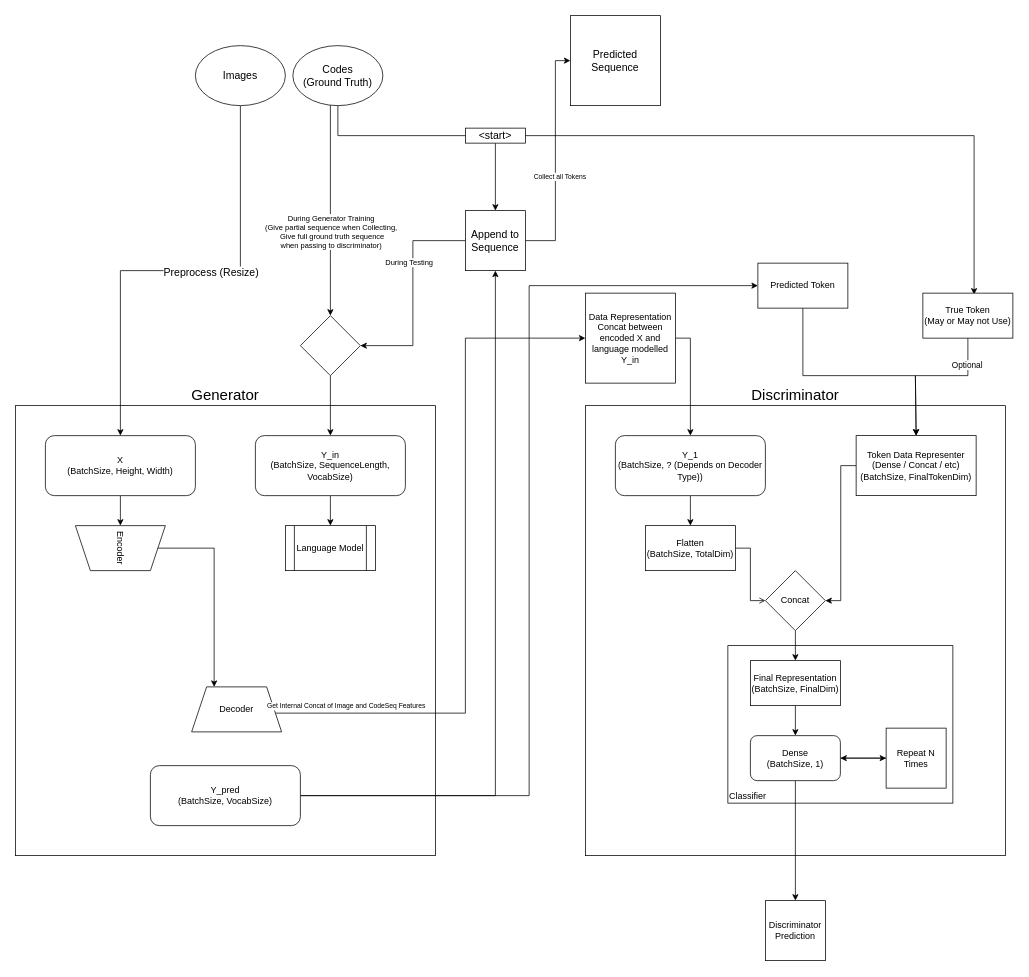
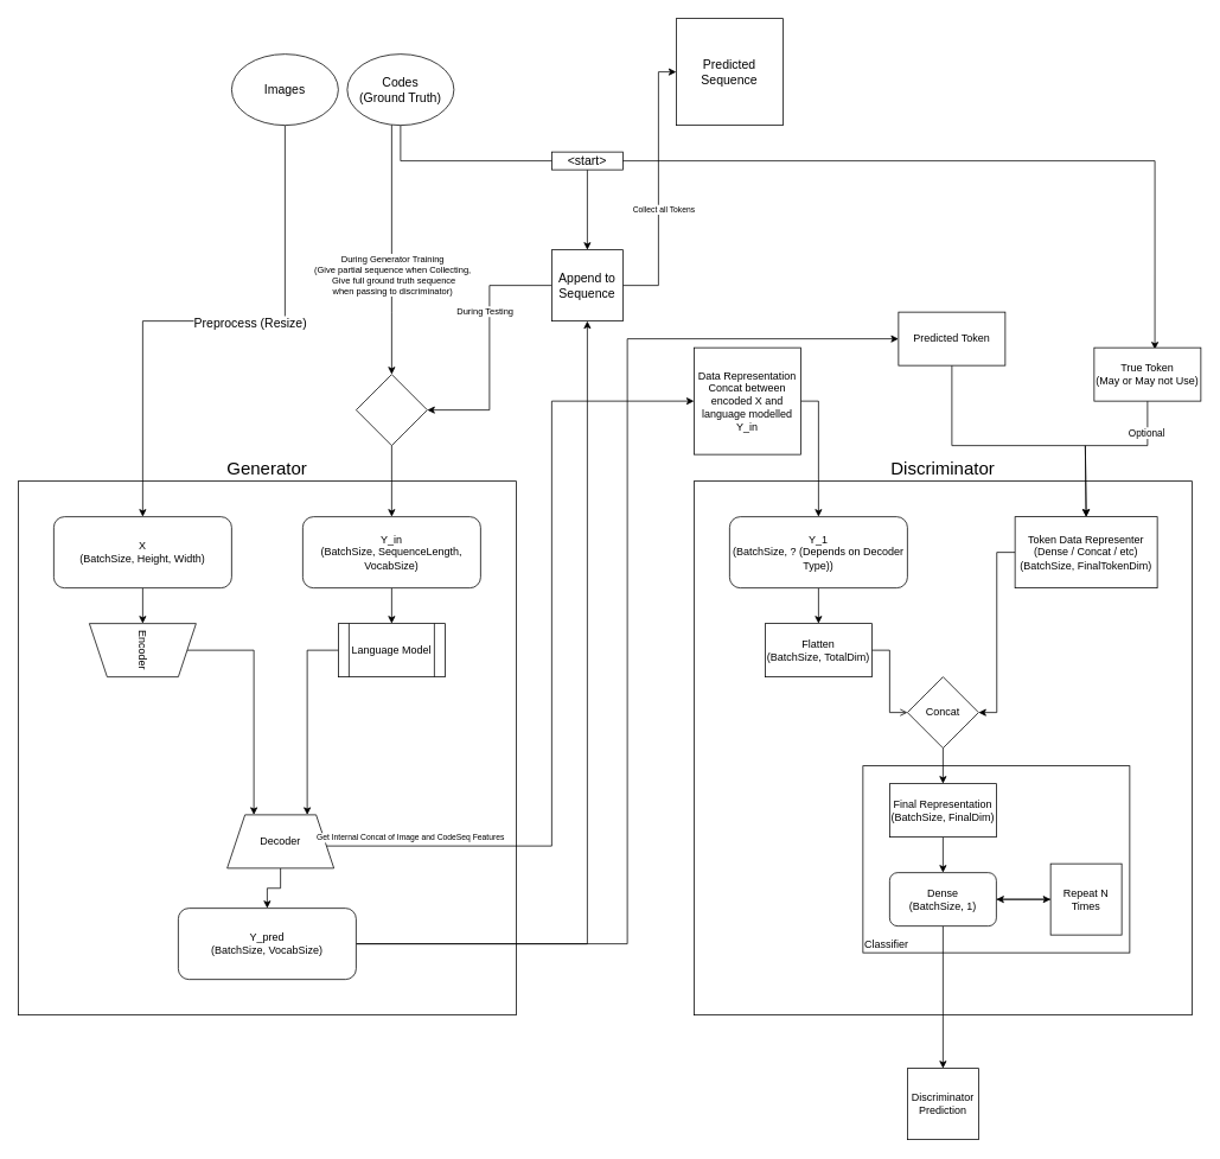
  <mxCell id="0" />
  <mxCell id="1" parent="0" />
  <mxCell id="2" value="Discriminator" style="rounded=0;whiteSpace=wrap;html=1;labelPosition=center;verticalLabelPosition=top;align=center;verticalAlign=bottom;fontSize=20;" parent="1" vertex="1"><mxGeometry x="780" y="540" width="560" height="600" as="geometry" /></mxCell>
  <mxCell id="3" value="Classifier" style="rounded=0;whiteSpace=wrap;html=1;align=left;verticalAlign=bottom;" parent="1" vertex="1"><mxGeometry x="970" y="860" width="300" height="210" as="geometry" /></mxCell>
  <mxCell id="4" value="Generator" style="rounded=0;whiteSpace=wrap;html=1;labelPosition=center;verticalLabelPosition=top;align=center;verticalAlign=bottom;fontSize=20;" parent="1" vertex="1"><mxGeometry x="20" y="540" width="560" height="600" as="geometry" /></mxCell>
  <mxCell id="5" style="edgeStyle=orthogonalEdgeStyle;rounded=0;orthogonalLoop=1;jettySize=auto;html=1;entryX=0.5;entryY=1;entryDx=0;entryDy=0;fontFamily=Helvetica;" parent="1" source="6" target="11" edge="1"><mxGeometry relative="1" as="geometry" /></mxCell>
  <mxCell id="6" value="X&lt;br&gt;(BatchSize, Height, Width)" style="rounded=1;whiteSpace=wrap;html=1;fontSize=12;glass=0;strokeWidth=1;shadow=0;" parent="1" vertex="1"><mxGeometry x="60" y="580" width="200" height="80" as="geometry" /></mxCell>
  <mxCell id="7" style="edgeStyle=orthogonalEdgeStyle;rounded=0;orthogonalLoop=1;jettySize=auto;html=1;entryX=0.5;entryY=1;entryDx=0;entryDy=0;fontSize=10;" parent="1" source="9" target="32" edge="1"><mxGeometry relative="1" as="geometry" /></mxCell>
  <mxCell id="8" style="edgeStyle=orthogonalEdgeStyle;rounded=0;orthogonalLoop=1;jettySize=auto;html=1;entryX=0;entryY=0.5;entryDx=0;entryDy=0;" parent="1" source="9" target="50" edge="1"><mxGeometry relative="1" as="geometry" /></mxCell>
  <mxCell id="9" value="Y_pred &lt;br&gt;(BatchSize, VocabSize)" style="rounded=1;whiteSpace=wrap;html=1;fontSize=12;glass=0;strokeWidth=1;shadow=0;" parent="1" vertex="1"><mxGeometry x="200" y="1020" width="200" height="80" as="geometry" /></mxCell>
  <mxCell id="10" style="edgeStyle=orthogonalEdgeStyle;rounded=0;orthogonalLoop=1;jettySize=auto;html=1;entryX=0.25;entryY=0;entryDx=0;entryDy=0;" parent="1" source="11" target="14" edge="1"><mxGeometry relative="1" as="geometry" /></mxCell>
  <mxCell id="11" value="Encoder" style="shape=trapezoid;perimeter=trapezoidPerimeter;whiteSpace=wrap;html=1;fixedSize=1;rotation=-180;textDirection=ltr;labelBackgroundColor=none;fontFamily=Helvetica;horizontal=0;labelPosition=center;verticalLabelPosition=middle;align=center;verticalAlign=middle;" parent="1" vertex="1"><mxGeometry x="100" y="700" width="120" height="60" as="geometry" /></mxCell>
+ <mxCell id="12" style="edgeStyle=orthogonalEdgeStyle;rounded=0;orthogonalLoop=1;jettySize=auto;html=1;entryX=0.5;entryY=0;entryDx=0;entryDy=0;fontFamily=Helvetica;" parent="1" source="14" target="9" edge="1"><mxGeometry relative="1" as="geometry" /></mxCell>
  <mxCell id="13" style="edgeStyle=orthogonalEdgeStyle;rounded=0;orthogonalLoop=1;jettySize=auto;html=1;entryX=0;entryY=0.5;entryDx=0;entryDy=0;" parent="1" source="14" target="37" edge="1"><mxGeometry relative="1" as="geometry"><Array as="points"><mxPoint x="620" y="950" /><mxPoint x="620" y="450" /></Array></mxGeometry></mxCell>
  <mxCell id="14" value="Decoder" style="shape=trapezoid;perimeter=trapezoidPerimeter;whiteSpace=wrap;html=1;fixedSize=1;labelBackgroundColor=none;fontFamily=Helvetica;" parent="1" vertex="1"><mxGeometry x="255" y="915" width="120" height="60" as="geometry" /></mxCell>
+ <mxCell id="15" style="edgeStyle=orthogonalEdgeStyle;rounded=0;orthogonalLoop=1;jettySize=auto;html=1;entryX=0.75;entryY=0;entryDx=0;entryDy=0;" parent="1" source="16" target="14" edge="1"><mxGeometry relative="1" as="geometry" /></mxCell>
  <mxCell id="16" value="Language Model" style="shape=process;whiteSpace=wrap;html=1;backgroundOutline=1;labelBackgroundColor=none;fontFamily=Helvetica;" parent="1" vertex="1"><mxGeometry x="380" y="700" width="120" height="60" as="geometry" /></mxCell>
  <mxCell id="17" style="edgeStyle=orthogonalEdgeStyle;rounded=0;orthogonalLoop=1;jettySize=auto;html=1;entryX=0.5;entryY=0;entryDx=0;entryDy=0;fontFamily=Helvetica;" parent="1" source="18" target="16" edge="1"><mxGeometry relative="1" as="geometry" /></mxCell>
  <mxCell id="18" value="Y_in&lt;br&gt;(BatchSize, SequenceLength, VocabSize)" style="rounded=1;whiteSpace=wrap;html=1;fontSize=12;glass=0;strokeWidth=1;shadow=0;" parent="1" vertex="1"><mxGeometry x="340" y="580" width="200" height="80" as="geometry" /></mxCell>
  <mxCell id="19" style="edgeStyle=orthogonalEdgeStyle;rounded=0;orthogonalLoop=1;jettySize=auto;html=1;entryX=0.5;entryY=0;entryDx=0;entryDy=0;fontSize=20;" parent="1" source="21" target="6" edge="1"><mxGeometry relative="1" as="geometry" /></mxCell>
  <mxCell id="20" value="Preprocess (Resize)" style="edgeLabel;html=1;align=center;verticalAlign=middle;resizable=0;points=[];fontSize=14;" parent="19" vertex="1" connectable="0"><mxGeometry x="-0.133" y="2" relative="1" as="geometry"><mxPoint as="offset" /></mxGeometry></mxCell>
  <mxCell id="21" value="Images" style="ellipse;whiteSpace=wrap;html=1;fontSize=14;" parent="1" vertex="1"><mxGeometry x="260" y="60" width="120" height="80" as="geometry" /></mxCell>
  <mxCell id="22" style="edgeStyle=orthogonalEdgeStyle;rounded=0;orthogonalLoop=1;jettySize=auto;html=1;fontSize=14;" parent="1" source="25" target="27" edge="1"><mxGeometry relative="1" as="geometry"><Array as="points"><mxPoint x="440" y="350" /><mxPoint x="440" y="350" /></Array></mxGeometry></mxCell>
  <mxCell id="23" value="During Generator Training&lt;br style=&quot;font-size: 10px;&quot;&gt;(Give partial sequence when Collecting,&lt;br style=&quot;font-size: 10px;&quot;&gt;&amp;nbsp;Give full ground truth sequence &lt;br style=&quot;font-size: 10px;&quot;&gt;when passing to discriminator)" style="edgeLabel;html=1;align=center;verticalAlign=middle;resizable=0;points=[];fontSize=10;" parent="22" vertex="1" connectable="0"><mxGeometry x="0.195" relative="1" as="geometry"><mxPoint as="offset" /></mxGeometry></mxCell>
  <mxCell id="24" style="edgeStyle=orthogonalEdgeStyle;rounded=0;orthogonalLoop=1;jettySize=auto;html=1;entryX=0.569;entryY=0.032;entryDx=0;entryDy=0;entryPerimeter=0;" parent="1" source="25" target="48" edge="1"><mxGeometry relative="1" as="geometry"><Array as="points"><mxPoint x="450" y="180" /><mxPoint x="1298" y="180" /></Array></mxGeometry></mxCell>
  <mxCell id="25" value="Codes&lt;br&gt;(Ground Truth)" style="ellipse;whiteSpace=wrap;html=1;fontSize=14;" parent="1" vertex="1"><mxGeometry x="390" y="60" width="120" height="80" as="geometry" /></mxCell>
  <mxCell id="26" style="edgeStyle=orthogonalEdgeStyle;rounded=0;orthogonalLoop=1;jettySize=auto;html=1;entryX=0.5;entryY=0;entryDx=0;entryDy=0;fontSize=14;" parent="1" source="27" target="18" edge="1"><mxGeometry relative="1" as="geometry" /></mxCell>
  <mxCell id="27" value="" style="rhombus;whiteSpace=wrap;html=1;fontSize=14;" parent="1" vertex="1"><mxGeometry x="400" y="420" width="80" height="80" as="geometry" /></mxCell>
  <mxCell id="28" style="edgeStyle=orthogonalEdgeStyle;rounded=0;orthogonalLoop=1;jettySize=auto;html=1;entryX=1;entryY=0.5;entryDx=0;entryDy=0;fontSize=13;" parent="1" source="32" target="27" edge="1"><mxGeometry relative="1" as="geometry" /></mxCell>
  <mxCell id="29" value="During Testing" style="edgeLabel;html=1;align=center;verticalAlign=middle;resizable=0;points=[];fontSize=10;" parent="28" vertex="1" connectable="0"><mxGeometry x="-0.235" y="-1" relative="1" as="geometry"><mxPoint x="-5" y="-9" as="offset" /></mxGeometry></mxCell>
  <mxCell id="30" style="edgeStyle=orthogonalEdgeStyle;rounded=0;orthogonalLoop=1;jettySize=auto;html=1;entryX=0;entryY=0.5;entryDx=0;entryDy=0;fontSize=14;" parent="1" source="32" target="35" edge="1"><mxGeometry relative="1" as="geometry"><Array as="points"><mxPoint x="740" y="320" /><mxPoint x="740" y="80" /></Array></mxGeometry></mxCell>
  <mxCell id="31" value="Collect all Tokens" style="edgeLabel;html=1;align=center;verticalAlign=middle;resizable=0;points=[];fontSize=9;" parent="30" vertex="1" connectable="0"><mxGeometry x="-0.226" relative="1" as="geometry"><mxPoint x="5" y="-10" as="offset" /></mxGeometry></mxCell>
  <mxCell id="32" value="Append to Sequence" style="whiteSpace=wrap;html=1;aspect=fixed;fontSize=14;" parent="1" vertex="1"><mxGeometry x="620" y="280" width="80" height="80" as="geometry" /></mxCell>
  <mxCell id="33" style="edgeStyle=orthogonalEdgeStyle;rounded=0;orthogonalLoop=1;jettySize=auto;html=1;entryX=0.5;entryY=0;entryDx=0;entryDy=0;fontSize=14;" parent="1" source="34" target="32" edge="1"><mxGeometry relative="1" as="geometry" /></mxCell>
  <mxCell id="34" value="&amp;lt;start&amp;gt;" style="rounded=0;whiteSpace=wrap;html=1;fontSize=14;" parent="1" vertex="1"><mxGeometry x="620" y="170" width="80" height="20" as="geometry" /></mxCell>
  <mxCell id="35" value="Predicted Sequence" style="whiteSpace=wrap;html=1;aspect=fixed;fontSize=14;" parent="1" vertex="1"><mxGeometry x="760" y="20" width="120" height="120" as="geometry" /></mxCell>
  <mxCell id="36" style="edgeStyle=orthogonalEdgeStyle;rounded=0;orthogonalLoop=1;jettySize=auto;html=1;fontSize=12;entryX=0.5;entryY=0;entryDx=0;entryDy=0;exitX=1;exitY=0.5;exitDx=0;exitDy=0;" parent="1" source="37" target="39" edge="1"><mxGeometry relative="1" as="geometry"><mxPoint x="920" y="530" as="targetPoint" /></mxGeometry></mxCell>
  <mxCell id="37" value="Data Representation&lt;br style=&quot;font-size: 12px;&quot;&gt;Concat between encoded X and language modelled Y_in" style="whiteSpace=wrap;html=1;aspect=fixed;fontSize=12;" parent="1" vertex="1"><mxGeometry x="780" y="390" width="120" height="120" as="geometry" /></mxCell>
  <mxCell id="38" style="edgeStyle=orthogonalEdgeStyle;rounded=0;orthogonalLoop=1;jettySize=auto;html=1;entryX=0.5;entryY=0;entryDx=0;entryDy=0;" parent="1" source="39" target="41" edge="1"><mxGeometry relative="1" as="geometry" /></mxCell>
  <mxCell id="39" value="Y_1&lt;br&gt;(BatchSize, ? (Depends on Decoder Type))" style="rounded=1;whiteSpace=wrap;html=1;fontSize=12;glass=0;strokeWidth=1;shadow=0;" parent="1" vertex="1"><mxGeometry x="820" y="580" width="200" height="80" as="geometry" /></mxCell>
  <mxCell id="40" style="edgeStyle=orthogonalEdgeStyle;rounded=0;orthogonalLoop=1;jettySize=auto;html=1;entryX=0;entryY=0.5;entryDx=0;entryDy=0;endArrow=open;" parent="1" source="41" target="52" edge="1"><mxGeometry relative="1" as="geometry" /></mxCell>
  <mxCell id="41" value="Flatten&lt;br&gt;(BatchSize, TotalDim)" style="rounded=0;whiteSpace=wrap;html=1;fontSize=12;" parent="1" vertex="1"><mxGeometry x="860" y="700" width="120" height="60" as="geometry" /></mxCell>
  <mxCell id="42" style="edgeStyle=orthogonalEdgeStyle;rounded=0;orthogonalLoop=1;jettySize=auto;html=1;entryX=0.5;entryY=0;entryDx=0;entryDy=0;fontSize=12;" parent="1" source="44" target="45" edge="1"><mxGeometry relative="1" as="geometry" /></mxCell>
  <mxCell id="43" style="edgeStyle=orthogonalEdgeStyle;rounded=0;orthogonalLoop=1;jettySize=auto;html=1;entryX=0;entryY=0.5;entryDx=0;entryDy=0;" parent="1" source="44" target="59" edge="1"><mxGeometry relative="1" as="geometry" /></mxCell>
  <mxCell id="44" value="Dense&lt;br&gt;(BatchSize, 1)" style="whiteSpace=wrap;html=1;fontSize=12;rounded=1;" parent="1" vertex="1"><mxGeometry x="1000" y="980" width="120" height="60" as="geometry" /></mxCell>
  <mxCell id="45" value="Discriminator Prediction" style="whiteSpace=wrap;html=1;aspect=fixed;fontSize=12;" parent="1" vertex="1"><mxGeometry x="1020" y="1200" width="80" height="80" as="geometry" /></mxCell>
  <mxCell id="46" style="edgeStyle=orthogonalEdgeStyle;rounded=0;orthogonalLoop=1;jettySize=auto;html=1;entryX=0.5;entryY=0;entryDx=0;entryDy=0;" parent="1" source="48" target="54" edge="1"><mxGeometry relative="1" as="geometry"><Array as="points"><mxPoint x="1290" y="500" /><mxPoint x="1220" y="500" /><mxPoint x="1220" y="580" /></Array></mxGeometry></mxCell>
  <mxCell id="47" value="Optional" style="edgeLabel;html=1;align=center;verticalAlign=middle;resizable=0;points=[];" vertex="1" connectable="0" parent="46"><mxGeometry x="-0.651" y="-2" relative="1" as="geometry"><mxPoint as="offset" /></mxGeometry></mxCell>
  <mxCell id="48" value="True Token&lt;br&gt;(May or May not Use)" style="rounded=0;whiteSpace=wrap;html=1;" parent="1" vertex="1"><mxGeometry x="1230" y="390" width="120" height="60" as="geometry" /></mxCell>
  <mxCell id="49" style="edgeStyle=orthogonalEdgeStyle;rounded=0;orthogonalLoop=1;jettySize=auto;html=1;entryX=0.5;entryY=0;entryDx=0;entryDy=0;" parent="1" source="50" target="54" edge="1"><mxGeometry relative="1" as="geometry"><Array as="points"><mxPoint x="1070" y="500" /><mxPoint x="1220" y="500" /><mxPoint x="1220" y="580" /></Array></mxGeometry></mxCell>
  <mxCell id="50" value="Predicted Token" style="rounded=0;whiteSpace=wrap;html=1;" parent="1" vertex="1"><mxGeometry x="1010" y="350" width="120" height="60" as="geometry" /></mxCell>
  <mxCell id="51" style="edgeStyle=orthogonalEdgeStyle;rounded=0;orthogonalLoop=1;jettySize=auto;html=1;entryX=0.5;entryY=0;entryDx=0;entryDy=0;" parent="1" source="52" target="56" edge="1"><mxGeometry relative="1" as="geometry" /></mxCell>
  <mxCell id="52" value="Concat" style="rhombus;whiteSpace=wrap;html=1;" parent="1" vertex="1"><mxGeometry x="1020" y="760" width="80" height="80" as="geometry" /></mxCell>
  <mxCell id="53" style="edgeStyle=orthogonalEdgeStyle;rounded=0;orthogonalLoop=1;jettySize=auto;html=1;entryX=1;entryY=0.5;entryDx=0;entryDy=0;" parent="1" source="54" target="52" edge="1"><mxGeometry relative="1" as="geometry" /></mxCell>
  <mxCell id="54" value="Token Data Representer&lt;br&gt;(Dense / Concat / etc)&lt;br&gt;(BatchSize, FinalTokenDim)" style="rounded=0;whiteSpace=wrap;html=1;" parent="1" vertex="1"><mxGeometry x="1141" y="580" width="160" height="80" as="geometry" /></mxCell>
  <mxCell id="55" style="edgeStyle=orthogonalEdgeStyle;rounded=0;orthogonalLoop=1;jettySize=auto;html=1;entryX=0.5;entryY=0;entryDx=0;entryDy=0;" parent="1" source="56" target="44" edge="1"><mxGeometry relative="1" as="geometry" /></mxCell>
  <mxCell id="56" value="Final Representation&lt;br&gt;(BatchSize, FinalDim)" style="rounded=0;whiteSpace=wrap;html=1;" parent="1" vertex="1"><mxGeometry x="1000" y="880" width="120" height="60" as="geometry" /></mxCell>
  <mxCell id="57" value="Get Internal Concat of Image and CodeSeq Features" style="edgeLabel;html=1;align=center;verticalAlign=middle;resizable=0;points=[];fontSize=9;" parent="1" vertex="1" connectable="0"><mxGeometry x="460.333" y="940" as="geometry" /></mxCell>
  <mxCell id="58" style="edgeStyle=orthogonalEdgeStyle;rounded=0;orthogonalLoop=1;jettySize=auto;html=1;entryX=1;entryY=0.5;entryDx=0;entryDy=0;" parent="1" source="59" target="44" edge="1"><mxGeometry relative="1" as="geometry" /></mxCell>
  <mxCell id="59" value="Repeat N Times" style="whiteSpace=wrap;html=1;aspect=fixed;" parent="1" vertex="1"><mxGeometry x="1181" y="970" width="80" height="80" as="geometry" /></mxCell>
